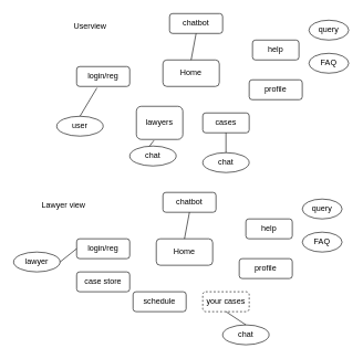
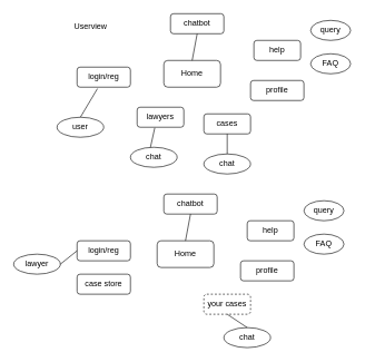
  <mxCell id="0" />
  <mxCell id="1" parent="0" />
  <mxCell id="2" value="Home" style="rounded=1;whiteSpace=wrap;html=1;" parent="1" vertex="1"><mxGeometry x="245" y="90" width="85" height="40" as="geometry" /></mxCell>
  <mxCell id="3" value="login/reg" style="rounded=1;whiteSpace=wrap;html=1;" parent="1" vertex="1"><mxGeometry x="115" y="100" width="80" height="30" as="geometry" /></mxCell>
- <mxCell id="4" value="lawyers" style="rounded=1;whiteSpace=wrap;html=1;" parent="1" vertex="1"><mxGeometry x="205" y="160" width="70" height="50" as="geometry" /></mxCell>
+ <mxCell id="4" value="lawyers" style="rounded=1;whiteSpace=wrap;html=1;" parent="1" vertex="1"><mxGeometry x="205" y="160" width="70" height="30" as="geometry" /></mxCell>
  <mxCell id="5" value="chatbot" style="rounded=1;whiteSpace=wrap;html=1;" parent="1" vertex="1"><mxGeometry x="255" y="20" width="80" height="30" as="geometry" /></mxCell>
  <mxCell id="6" value="cases" style="rounded=1;whiteSpace=wrap;html=1;" parent="1" vertex="1"><mxGeometry x="305" y="170" width="70" height="30" as="geometry" /></mxCell>
  <mxCell id="7" value="user" style="ellipse;whiteSpace=wrap;html=1;" parent="1" vertex="1"><mxGeometry x="85" y="175" width="70" height="30" as="geometry" /></mxCell>
  <mxCell id="8" value="" style="endArrow=none;html=1;rounded=0;exitX=0.5;exitY=0;exitDx=0;exitDy=0;entryX=0.382;entryY=1.072;entryDx=0;entryDy=0;entryPerimeter=0;" parent="1" source="7" target="3" edge="1"><mxGeometry width="50" height="50" relative="1" as="geometry"><mxPoint x="75" y="136" as="sourcePoint" /><mxPoint x="125" y="125" as="targetPoint" /></mxGeometry></mxCell>
  <mxCell id="9" value="profile" style="rounded=1;whiteSpace=wrap;html=1;" parent="1" vertex="1"><mxGeometry x="375" y="120" width="80" height="30" as="geometry" /></mxCell>
  <mxCell id="10" value="help" style="rounded=1;whiteSpace=wrap;html=1;" parent="1" vertex="1"><mxGeometry x="380" y="60" width="70" height="30" as="geometry" /></mxCell>
  <mxCell id="11" value="query" style="ellipse;whiteSpace=wrap;html=1;" parent="1" vertex="1"><mxGeometry x="465" y="30" width="60" height="30" as="geometry" /></mxCell>
  <mxCell id="12" value="FAQ" style="ellipse;whiteSpace=wrap;html=1;" parent="1" vertex="1"><mxGeometry x="465" y="80" width="60" height="30" as="geometry" /></mxCell>
  <mxCell id="13" value="chat" style="ellipse;whiteSpace=wrap;html=1;" parent="1" vertex="1"><mxGeometry x="195" y="220" width="70" height="30" as="geometry" /></mxCell>
  <mxCell id="14" value="chat" style="ellipse;whiteSpace=wrap;html=1;" parent="1" vertex="1"><mxGeometry x="305" y="230" width="70" height="30" as="geometry" /></mxCell>
  <mxCell id="15" value="" style="endArrow=none;html=1;rounded=0;entryX=0.378;entryY=1.031;entryDx=0;entryDy=0;entryPerimeter=0;" parent="1" target="4" edge="1"><mxGeometry width="50" height="50" relative="1" as="geometry"><mxPoint x="225" y="220" as="sourcePoint" /><mxPoint x="275" y="170" as="targetPoint" /></mxGeometry></mxCell>
  <mxCell id="16" value="" style="endArrow=none;html=1;rounded=0;entryX=0.5;entryY=1;entryDx=0;entryDy=0;exitX=0.5;exitY=0;exitDx=0;exitDy=0;" parent="1" source="14" target="6" edge="1"><mxGeometry width="50" height="50" relative="1" as="geometry"><mxPoint x="235" y="230" as="sourcePoint" /><mxPoint x="241" y="201" as="targetPoint" /></mxGeometry></mxCell>
  <mxCell id="17" value="" style="endArrow=none;html=1;rounded=0;exitX=0.5;exitY=1;exitDx=0;exitDy=0;entryX=0.5;entryY=0;entryDx=0;entryDy=0;" parent="1" source="5" target="2" edge="1"><mxGeometry width="50" height="50" relative="1" as="geometry"><mxPoint x="345" y="160" as="sourcePoint" /><mxPoint x="395" y="110" as="targetPoint" /></mxGeometry></mxCell>
  <mxCell id="18" value="Userview" style="text;html=1;align=center;verticalAlign=middle;resizable=0;points=[];autosize=1;strokeColor=none;fillColor=none;" parent="1" vertex="1"><mxGeometry x="100" y="25" width="70" height="30" as="geometry" /></mxCell>
  <mxCell id="19" value="Home" style="rounded=1;whiteSpace=wrap;html=1;" parent="1" vertex="1"><mxGeometry x="235" y="360" width="85" height="40" as="geometry" /></mxCell>
  <mxCell id="20" value="login/reg" style="rounded=1;whiteSpace=wrap;html=1;" parent="1" vertex="1"><mxGeometry x="115" y="360" width="80" height="30" as="geometry" /></mxCell>
  <mxCell id="21" value="chatbot" style="rounded=1;whiteSpace=wrap;html=1;" parent="1" vertex="1"><mxGeometry x="245" y="290" width="80" height="30" as="geometry" /></mxCell>
  <mxCell id="22" value="your cases" style="rounded=1;whiteSpace=wrap;html=1;dashed=1;" parent="1" vertex="1"><mxGeometry x="305" y="440" width="70" height="30" as="geometry" /></mxCell>
  <mxCell id="23" value="lawyer" style="ellipse;whiteSpace=wrap;html=1;" parent="1" vertex="1"><mxGeometry x="20" y="380" width="70" height="30" as="geometry" /></mxCell>
  <mxCell id="24" value="" style="endArrow=none;html=1;rounded=0;exitX=1;exitY=0.5;exitDx=0;exitDy=0;entryX=0;entryY=0.5;entryDx=0;entryDy=0;" parent="1" source="23" target="20" edge="1"><mxGeometry width="50" height="50" relative="1" as="geometry"><mxPoint x="65" y="406" as="sourcePoint" /><mxPoint x="115" y="395" as="targetPoint" /></mxGeometry></mxCell>
  <mxCell id="25" value="profile" style="rounded=1;whiteSpace=wrap;html=1;" parent="1" vertex="1"><mxGeometry x="360" y="390" width="80" height="30" as="geometry" /></mxCell>
  <mxCell id="26" value="help" style="rounded=1;whiteSpace=wrap;html=1;" parent="1" vertex="1"><mxGeometry x="370" y="330" width="70" height="30" as="geometry" /></mxCell>
  <mxCell id="27" value="query" style="ellipse;whiteSpace=wrap;html=1;" parent="1" vertex="1"><mxGeometry x="455" y="300" width="60" height="30" as="geometry" /></mxCell>
  <mxCell id="28" value="FAQ" style="ellipse;whiteSpace=wrap;html=1;" parent="1" vertex="1"><mxGeometry x="455" y="350" width="60" height="30" as="geometry" /></mxCell>
  <mxCell id="29" value="chat" style="ellipse;whiteSpace=wrap;html=1;" parent="1" vertex="1"><mxGeometry x="335" y="490" width="70" height="30" as="geometry" /></mxCell>
  <mxCell id="30" value="" style="endArrow=none;html=1;rounded=0;entryX=0.5;entryY=1;entryDx=0;entryDy=0;exitX=0.5;exitY=0;exitDx=0;exitDy=0;" parent="1" source="29" target="22" edge="1"><mxGeometry width="50" height="50" relative="1" as="geometry"><mxPoint x="225" y="500" as="sourcePoint" /><mxPoint x="231" y="471" as="targetPoint" /></mxGeometry></mxCell>
  <mxCell id="31" value="" style="endArrow=none;html=1;rounded=0;exitX=0.5;exitY=1;exitDx=0;exitDy=0;entryX=0.5;entryY=0;entryDx=0;entryDy=0;" parent="1" source="21" target="19" edge="1"><mxGeometry width="50" height="50" relative="1" as="geometry"><mxPoint x="335" y="430" as="sourcePoint" /><mxPoint x="385" y="380" as="targetPoint" /></mxGeometry></mxCell>
- <mxCell id="32" value="Lawyer view" style="text;html=1;align=center;verticalAlign=middle;resizable=0;points=[];autosize=1;strokeColor=none;fillColor=none;" parent="1" vertex="1"><mxGeometry x="50" y="295" width="90" height="30" as="geometry" /></mxCell>
- <mxCell id="33" value="schedule" style="rounded=1;whiteSpace=wrap;html=1;" parent="1" vertex="1"><mxGeometry x="200" y="440" width="80" height="30" as="geometry" /></mxCell>
  <mxCell id="34" value="case store" style="rounded=1;whiteSpace=wrap;html=1;" parent="1" vertex="1"><mxGeometry x="115" y="410" width="80" height="30" as="geometry" /></mxCell>
